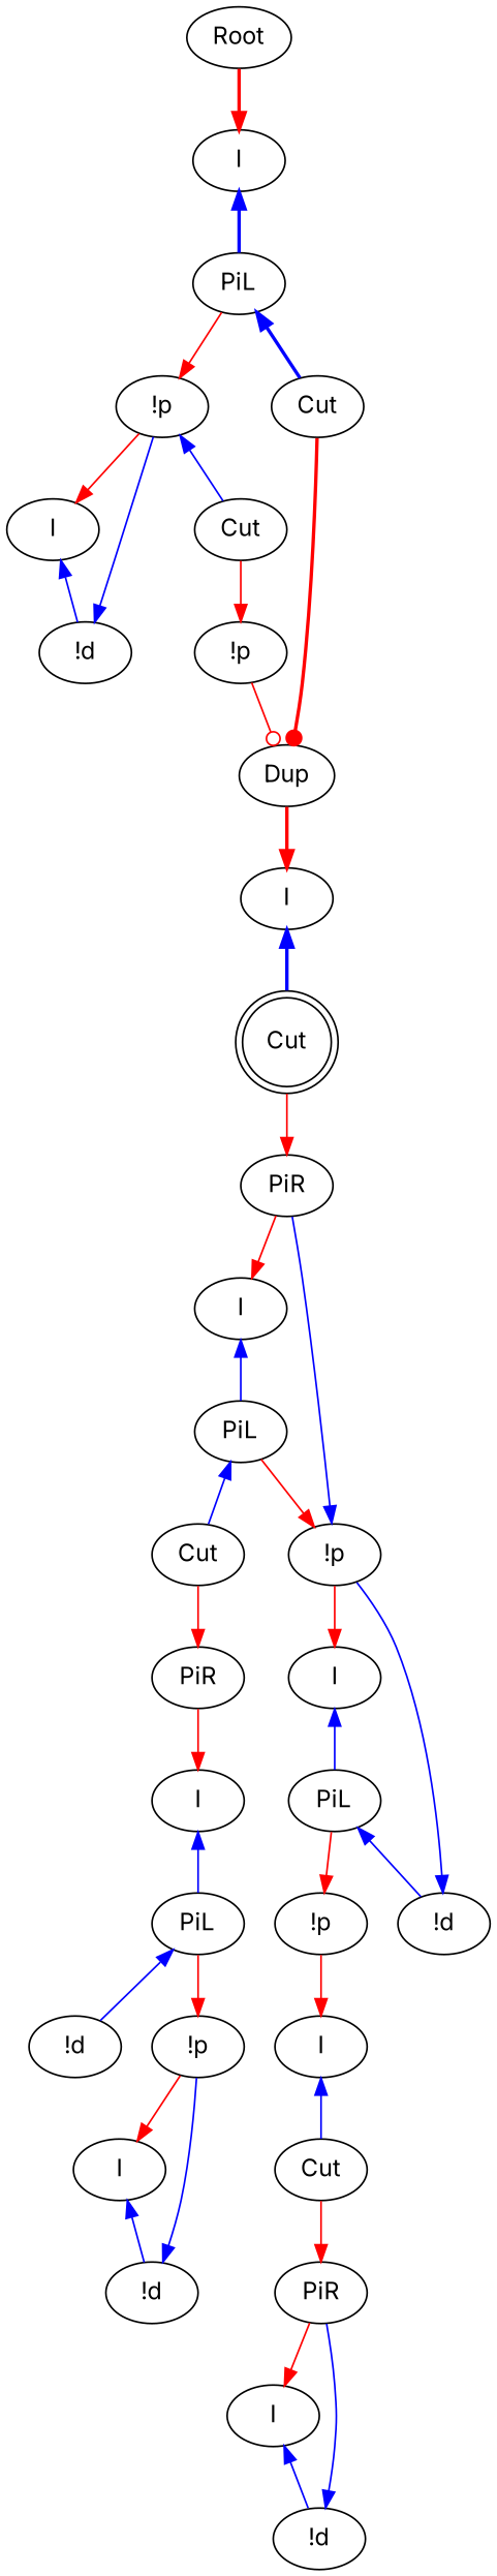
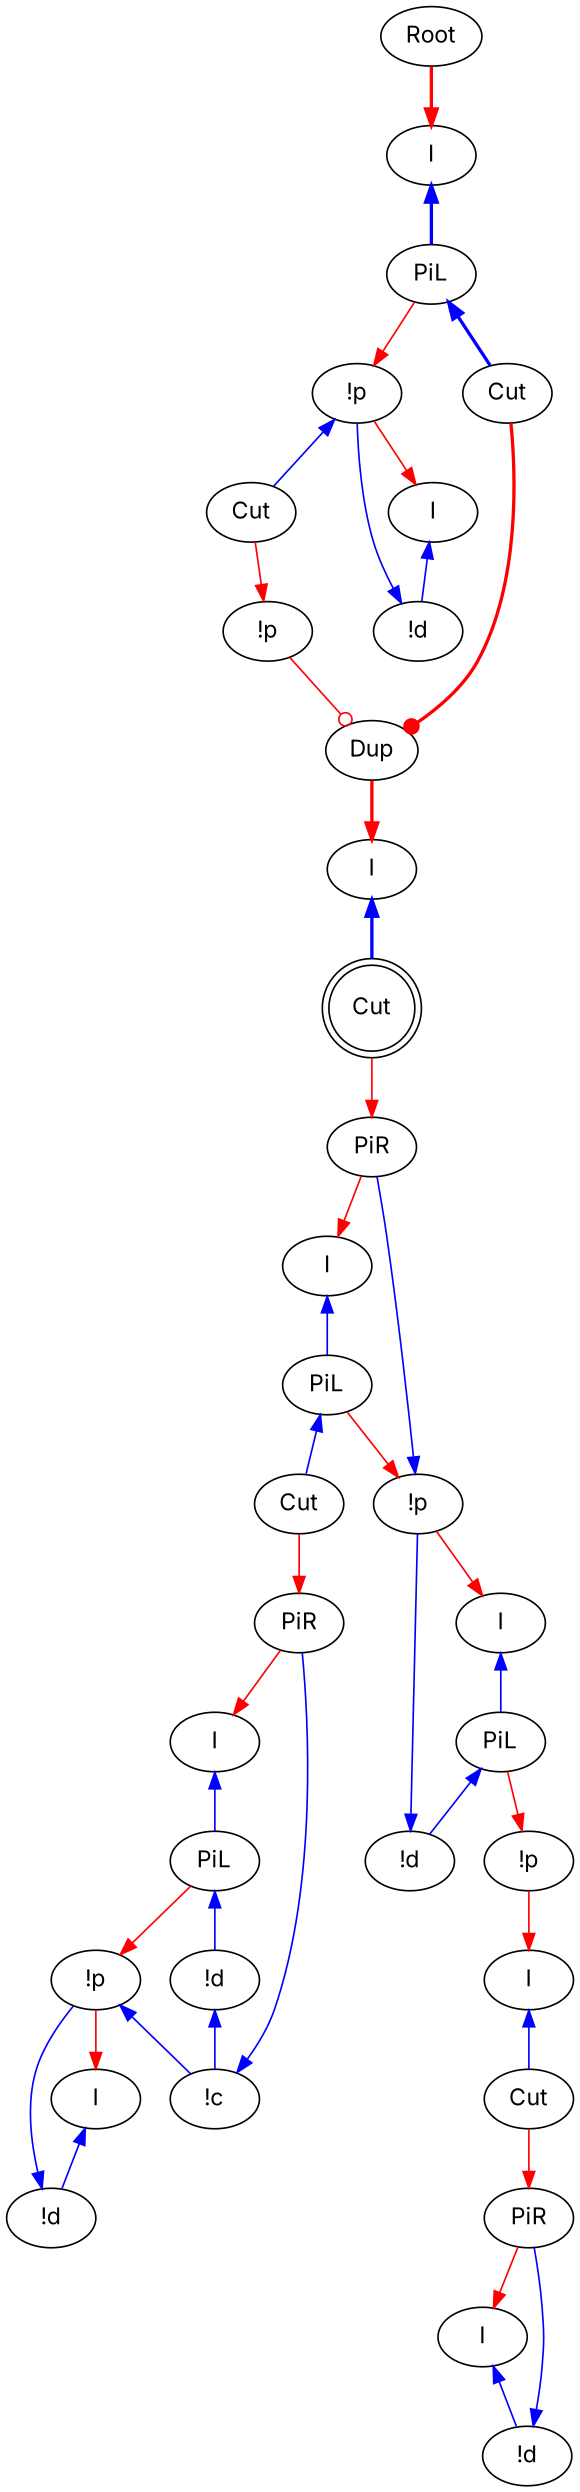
  digraph {
    fontname=Inter
    node [fontname=Inter]
    edge [color=blue fontname=Inter dir=back]
    n1 [label=Root]
    n2 [label=I]
    n3 [label=PiL]
    n4 [label="!p"]
    n5 [label=Cut]
    n6 [label=I]
    n7 [label=Cut]
    n8 [label="!d"]
    n9 [label=I]
    n10 [label=Cut shape=doublecircle]
    n11 [label=PiR]
    n12 [label=I]
    n13 [label=PiL]
    n14 [label=Cut]
    n15 [label="!p"]
    n16 [label=PiR]
    n17 [label=I]
    n18 [label=PiL]
    n19 [label="!d"]
    n20 [label="!p"]
+   n21 [label="!c"]
    n22 [label=I]
    n23 [label="!d"]
    n24 [label=I]
    n25 [label=PiL]
    n26 [label="!d"]
    n27 [label="!p"]
    n28 [label=I]
    n29 [label=Cut]
    n30 [label=PiR]
    n31 [label=I]
    n32 [label="!d"]
    n33 [label=Dup]
    n34 [label="!p"]
    n1 -> n2 [color=red penwidth=2 dir=""]
    n2 -> n3 [penwidth=2]
    n3 -> n4 [color=red dir=""]
    n3 -> n5 [penwidth=2]
    n4 -> n6 [color=red dir=""]
    n4 -> n7
    n5 -> n33 [arrowhead=dot color=red penwidth=2 dir=""]
    n6 -> n8
    n7 -> n34 [color=red dir=""]
    n8 -> n4
    n9 -> n10 [penwidth=2]
    n10 -> n11 [color=red dir=""]
    n11 -> n12 [color=red dir=""]
    n12 -> n13
    n13 -> n14
    n13 -> n15 [color=red dir=""]
    n14 -> n16 [color=red dir=""]
    n15 -> n11
    n15 -> n24 [color=red dir=""]
    n16 -> n17 [color=red dir=""]
    n17 -> n18
    n18 -> n19
    n18 -> n20 [color=red dir=""]
+   n19 -> n21
+   n20 -> n21
    n20 -> n22 [color=red dir=""]
+   n21 -> n16
    n22 -> n23
    n23 -> n20
    n24 -> n25
    n25 -> n26
    n25 -> n27 [color=red dir=""]
    n26 -> n15
    n27 -> n28 [color=red dir=""]
    n28 -> n29
    n29 -> n30 [color=red dir=""]
    n30 -> n31 [color=red dir=""]
    n31 -> n32
    n32 -> n30
    n33 -> n9 [color=red penwidth=2 dir=""]
    n34 -> n33 [arrowhead=odot color=red dir=""]
  }
